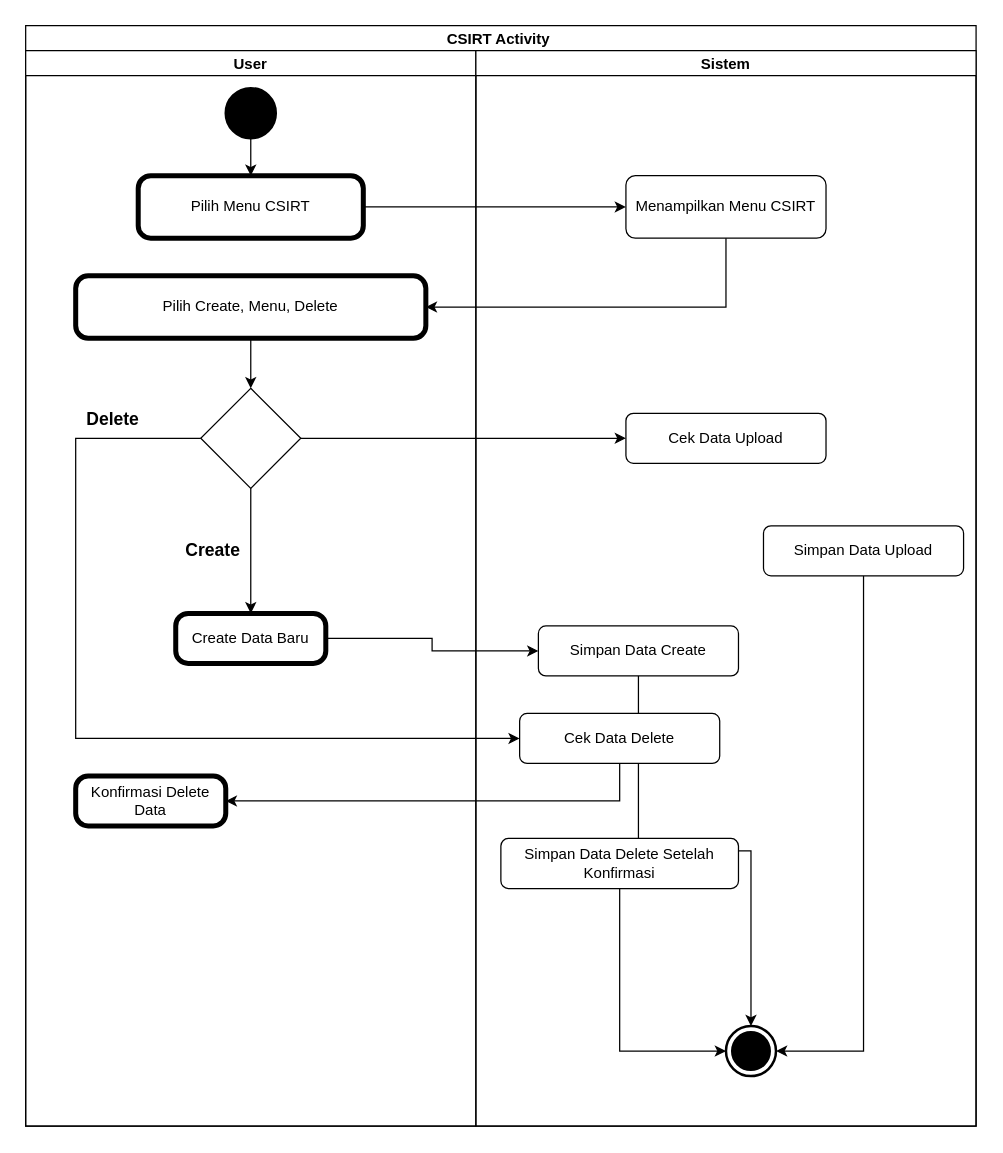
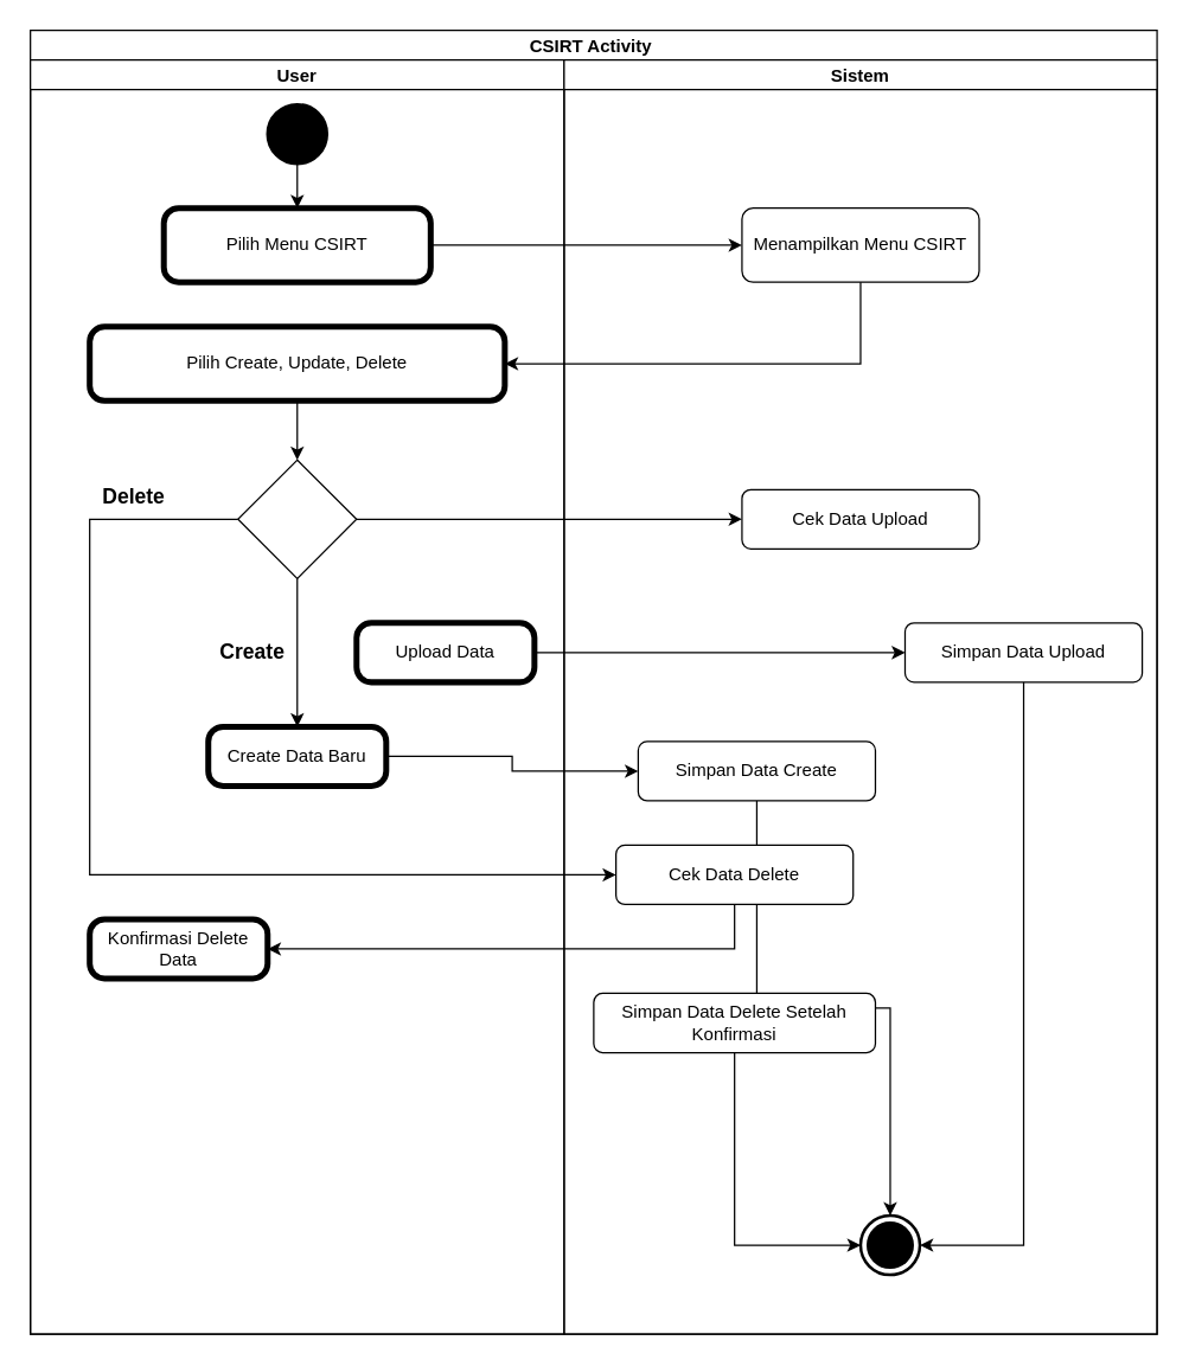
  <mxCell id="0" />
  <mxCell id="1" parent="0" />
  <mxCell id="2" value="CSIRT Activity " style="swimlane;childLayout=stackLayout;resizeParent=1;resizeParentMax=0;startSize=20;" vertex="1" parent="1"><mxGeometry x="20" y="20" width="760" height="880" as="geometry" /></mxCell>
  <mxCell id="3" value="User" style="swimlane;startSize=20;" vertex="1" parent="2"><mxGeometry y="20" width="360" height="860" as="geometry" /></mxCell>
  <mxCell id="4" style="edgeStyle=orthogonalEdgeStyle;rounded=0;orthogonalLoop=1;jettySize=auto;html=1;exitX=0.5;exitY=1;exitDx=0;exitDy=0;entryX=0.5;entryY=0;entryDx=0;entryDy=0;entryPerimeter=0;" edge="1" parent="3" source="5" target="6"><mxGeometry relative="1" as="geometry" /></mxCell>
  <mxCell id="5" value="" style="shape=ellipse;html=1;fillColor=#000000;strokeWidth=2;verticalLabelPosition=bottom;verticalAlignment=top;perimeter=ellipsePerimeter;" vertex="1" parent="3"><mxGeometry x="160" y="30" width="40" height="40" as="geometry" /></mxCell>
  <mxCell id="6" value="Pilih Menu CSIRT" style="points=[[0.25,0,0],[0.5,0,0],[0.75,0,0],[1,0.25,0],[1,0.5,0],[1,0.75,0],[0.75,1,0],[0.5,1,0],[0.25,1,0],[0,0.75,0],[0,0.5,0],[0,0.25,0]];shape=mxgraph.bpmn.task;whiteSpace=wrap;rectStyle=rounded;size=10;bpmnShapeType=call;" vertex="1" parent="3"><mxGeometry x="90" y="100" width="180" height="50" as="geometry" /></mxCell>
  <mxCell id="7" style="edgeStyle=orthogonalEdgeStyle;rounded=0;orthogonalLoop=1;jettySize=auto;html=1;exitX=0.5;exitY=1;exitDx=0;exitDy=0;exitPerimeter=0;entryX=0.5;entryY=0;entryDx=0;entryDy=0;" edge="1" parent="3" source="8" target="10"><mxGeometry relative="1" as="geometry" /></mxCell>
- <mxCell id="8" value="Pilih Create, Menu, Delete" style="points=[[0.25,0,0],[0.5,0,0],[0.75,0,0],[1,0.25,0],[1,0.5,0],[1,0.75,0],[0.75,1,0],[0.5,1,0],[0.25,1,0],[0,0.75,0],[0,0.5,0],[0,0.25,0]];shape=mxgraph.bpmn.task;whiteSpace=wrap;rectStyle=rounded;size=10;bpmnShapeType=call;" vertex="1" parent="3"><mxGeometry x="40" y="180" width="280" height="50" as="geometry" /></mxCell>
+ <mxCell id="8" value="Pilih Create, Update, Delete" style="points=[[0.25,0,0],[0.5,0,0],[0.75,0,0],[1,0.25,0],[1,0.5,0],[1,0.75,0],[0.75,1,0],[0.5,1,0],[0.25,1,0],[0,0.75,0],[0,0.5,0],[0,0.25,0]];shape=mxgraph.bpmn.task;whiteSpace=wrap;rectStyle=rounded;size=10;bpmnShapeType=call;" vertex="1" parent="3"><mxGeometry x="40" y="180" width="280" height="50" as="geometry" /></mxCell>
  <mxCell id="9" style="edgeStyle=orthogonalEdgeStyle;rounded=0;orthogonalLoop=1;jettySize=auto;html=1;exitX=0.5;exitY=1;exitDx=0;exitDy=0;entryX=0.5;entryY=0;entryDx=0;entryDy=0;entryPerimeter=0;" edge="1" parent="3" source="10" target="12"><mxGeometry relative="1" as="geometry" /></mxCell>
  <mxCell id="10" value="" style="rhombus;whiteSpace=wrap;html=1;" vertex="1" parent="3"><mxGeometry x="140" y="270" width="80" height="80" as="geometry" /></mxCell>
+ <mxCell id="11" value="Upload Data" style="points=[[0.25,0,0],[0.5,0,0],[0.75,0,0],[1,0.25,0],[1,0.5,0],[1,0.75,0],[0.75,1,0],[0.5,1,0],[0.25,1,0],[0,0.75,0],[0,0.5,0],[0,0.25,0]];shape=mxgraph.bpmn.task;whiteSpace=wrap;rectStyle=rounded;size=10;bpmnShapeType=call;" vertex="1" parent="3"><mxGeometry x="220" y="380" width="120" height="40" as="geometry" /></mxCell>
  <mxCell id="12" value="Create Data Baru" style="points=[[0.25,0,0],[0.5,0,0],[0.75,0,0],[1,0.25,0],[1,0.5,0],[1,0.75,0],[0.75,1,0],[0.5,1,0],[0.25,1,0],[0,0.75,0],[0,0.5,0],[0,0.25,0]];shape=mxgraph.bpmn.task;whiteSpace=wrap;rectStyle=rounded;size=10;bpmnShapeType=call;" vertex="1" parent="3"><mxGeometry x="120" y="450" width="120" height="40" as="geometry" /></mxCell>
  <mxCell id="13" value="Konfirmasi Delete Data" style="points=[[0.25,0,0],[0.5,0,0],[0.75,0,0],[1,0.25,0],[1,0.5,0],[1,0.75,0],[0.75,1,0],[0.5,1,0],[0.25,1,0],[0,0.75,0],[0,0.5,0],[0,0.25,0]];shape=mxgraph.bpmn.task;whiteSpace=wrap;rectStyle=rounded;size=10;bpmnShapeType=call;" vertex="1" parent="3"><mxGeometry x="40" y="580" width="120" height="40" as="geometry" /></mxCell>
  <mxCell id="14" value="&lt;b&gt;&lt;font style=&quot;font-size: 14px;&quot;&gt;Create&lt;/font&gt;&lt;/b&gt;" style="text;html=1;strokeColor=none;fillColor=none;align=center;verticalAlign=middle;whiteSpace=wrap;rounded=0;" vertex="1" parent="3"><mxGeometry x="120" y="385" width="60" height="30" as="geometry" /></mxCell>
  <mxCell id="15" value="&lt;b&gt;&lt;font style=&quot;font-size: 14px;&quot;&gt;Delete&lt;/font&gt;&lt;/b&gt;" style="text;html=1;strokeColor=none;fillColor=none;align=center;verticalAlign=middle;whiteSpace=wrap;rounded=0;" vertex="1" parent="3"><mxGeometry x="40" y="280" width="60" height="30" as="geometry" /></mxCell>
  <mxCell id="16" value="Sistem" style="swimlane;startSize=20;" vertex="1" parent="2"><mxGeometry x="360" y="20" width="400" height="860" as="geometry" /></mxCell>
  <mxCell id="17" value="Menampilkan Menu CSIRT" style="shape=rect;html=1;rounded=1;whiteSpace=wrap;align=center;" vertex="1" parent="16"><mxGeometry x="120" y="100" width="160" height="50" as="geometry" /></mxCell>
  <mxCell id="18" value="Cek Data Upload" style="shape=rect;html=1;rounded=1;whiteSpace=wrap;align=center;" vertex="1" parent="16"><mxGeometry x="120" y="290" width="160" height="40" as="geometry" /></mxCell>
  <mxCell id="19" style="edgeStyle=orthogonalEdgeStyle;rounded=0;orthogonalLoop=1;jettySize=auto;html=1;exitX=0.5;exitY=1;exitDx=0;exitDy=0;entryX=1;entryY=0.5;entryDx=0;entryDy=0;entryPerimeter=0;" edge="1" parent="16" source="20" target="26"><mxGeometry relative="1" as="geometry" /></mxCell>
  <mxCell id="20" value="Simpan Data Upload" style="shape=rect;html=1;rounded=1;whiteSpace=wrap;align=center;" vertex="1" parent="16"><mxGeometry x="230" y="380" width="160" height="40" as="geometry" /></mxCell>
  <mxCell id="21" style="edgeStyle=orthogonalEdgeStyle;rounded=0;orthogonalLoop=1;jettySize=auto;html=1;exitX=0.5;exitY=1;exitDx=0;exitDy=0;entryX=0.5;entryY=0;entryDx=0;entryDy=0;entryPerimeter=0;" edge="1" parent="16" source="22" target="26"><mxGeometry relative="1" as="geometry" /></mxCell>
  <mxCell id="22" value="Simpan Data Create" style="shape=rect;html=1;rounded=1;whiteSpace=wrap;align=center;" vertex="1" parent="16"><mxGeometry x="50" y="460" width="160" height="40" as="geometry" /></mxCell>
  <mxCell id="23" value="Cek Data Delete" style="shape=rect;html=1;rounded=1;whiteSpace=wrap;align=center;" vertex="1" parent="16"><mxGeometry x="35" y="530" width="160" height="40" as="geometry" /></mxCell>
  <mxCell id="24" style="edgeStyle=orthogonalEdgeStyle;rounded=0;orthogonalLoop=1;jettySize=auto;html=1;exitX=0.5;exitY=1;exitDx=0;exitDy=0;entryX=0;entryY=0.5;entryDx=0;entryDy=0;entryPerimeter=0;" edge="1" parent="16" source="25" target="26"><mxGeometry relative="1" as="geometry" /></mxCell>
  <mxCell id="25" value="Simpan Data Delete Setelah Konfirmasi" style="shape=rect;html=1;rounded=1;whiteSpace=wrap;align=center;" vertex="1" parent="16"><mxGeometry x="20" y="630" width="190" height="40" as="geometry" /></mxCell>
  <mxCell id="26" value="" style="html=1;shape=mxgraph.sysml.actFinal;strokeWidth=2;verticalLabelPosition=bottom;verticalAlignment=top;" vertex="1" parent="16"><mxGeometry x="200" y="780" width="40" height="40" as="geometry" /></mxCell>
  <mxCell id="27" style="edgeStyle=orthogonalEdgeStyle;rounded=0;orthogonalLoop=1;jettySize=auto;html=1;exitX=1;exitY=0.5;exitDx=0;exitDy=0;entryX=0;entryY=0.5;entryDx=0;entryDy=0;" edge="1" parent="2" source="10" target="18"><mxGeometry relative="1" as="geometry" /></mxCell>
+ <mxCell id="28" style="edgeStyle=orthogonalEdgeStyle;rounded=0;orthogonalLoop=1;jettySize=auto;html=1;exitX=1;exitY=0.5;exitDx=0;exitDy=0;exitPerimeter=0;entryX=0;entryY=0.5;entryDx=0;entryDy=0;" edge="1" parent="2" source="11" target="20"><mxGeometry relative="1" as="geometry" /></mxCell>
  <mxCell id="29" style="edgeStyle=orthogonalEdgeStyle;rounded=0;orthogonalLoop=1;jettySize=auto;html=1;exitX=1;exitY=0.5;exitDx=0;exitDy=0;exitPerimeter=0;entryX=0;entryY=0.5;entryDx=0;entryDy=0;" edge="1" parent="2" source="12" target="22"><mxGeometry relative="1" as="geometry" /></mxCell>
  <mxCell id="30" style="edgeStyle=orthogonalEdgeStyle;rounded=0;orthogonalLoop=1;jettySize=auto;html=1;exitX=1;exitY=0.5;exitDx=0;exitDy=0;exitPerimeter=0;entryX=0;entryY=0.5;entryDx=0;entryDy=0;" edge="1" parent="2" source="6" target="17"><mxGeometry relative="1" as="geometry" /></mxCell>
  <mxCell id="31" style="edgeStyle=orthogonalEdgeStyle;rounded=0;orthogonalLoop=1;jettySize=auto;html=1;exitX=0.5;exitY=1;exitDx=0;exitDy=0;entryX=1;entryY=0.5;entryDx=0;entryDy=0;entryPerimeter=0;" edge="1" parent="2" source="17" target="8"><mxGeometry relative="1" as="geometry" /></mxCell>
  <mxCell id="32" style="edgeStyle=orthogonalEdgeStyle;rounded=0;orthogonalLoop=1;jettySize=auto;html=1;exitX=0;exitY=0.5;exitDx=0;exitDy=0;entryX=0;entryY=0.5;entryDx=0;entryDy=0;" edge="1" parent="2" source="10" target="23"><mxGeometry relative="1" as="geometry"><Array as="points"><mxPoint x="40" y="330" /><mxPoint x="40" y="570" /></Array></mxGeometry></mxCell>
  <mxCell id="33" style="edgeStyle=orthogonalEdgeStyle;rounded=0;orthogonalLoop=1;jettySize=auto;html=1;exitX=0.5;exitY=1;exitDx=0;exitDy=0;entryX=1;entryY=0.5;entryDx=0;entryDy=0;entryPerimeter=0;" edge="1" parent="2" source="23" target="13"><mxGeometry relative="1" as="geometry" /></mxCell>
